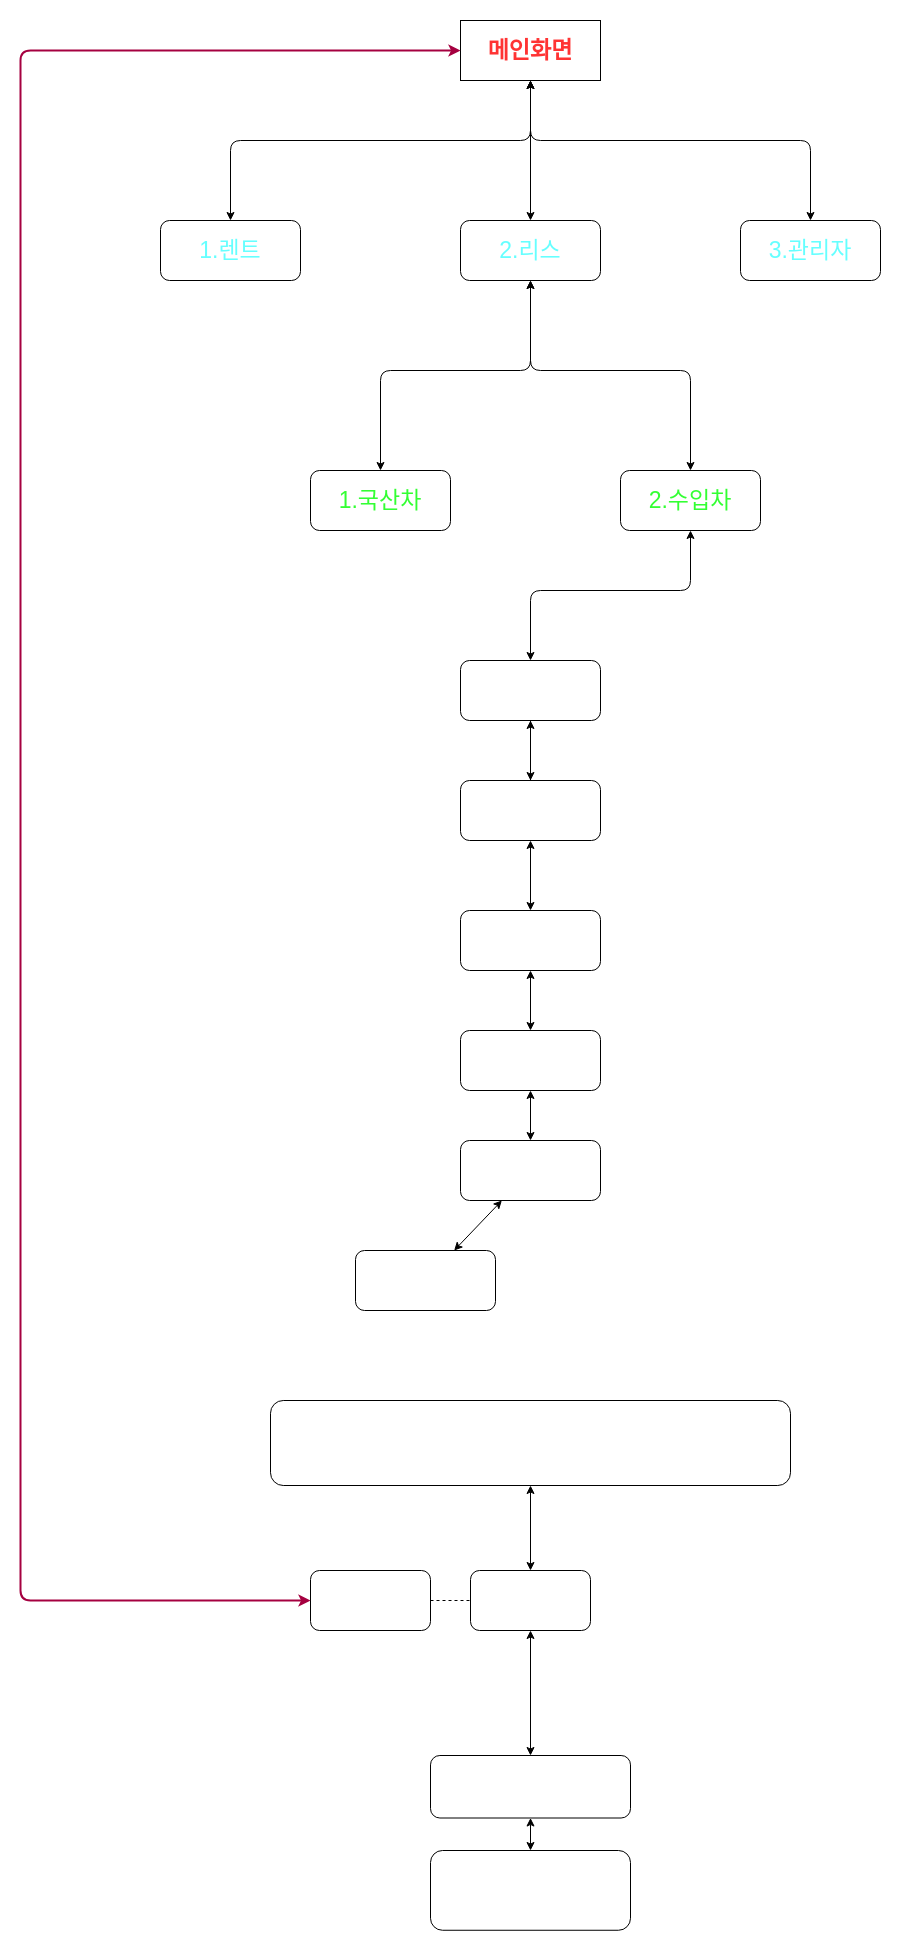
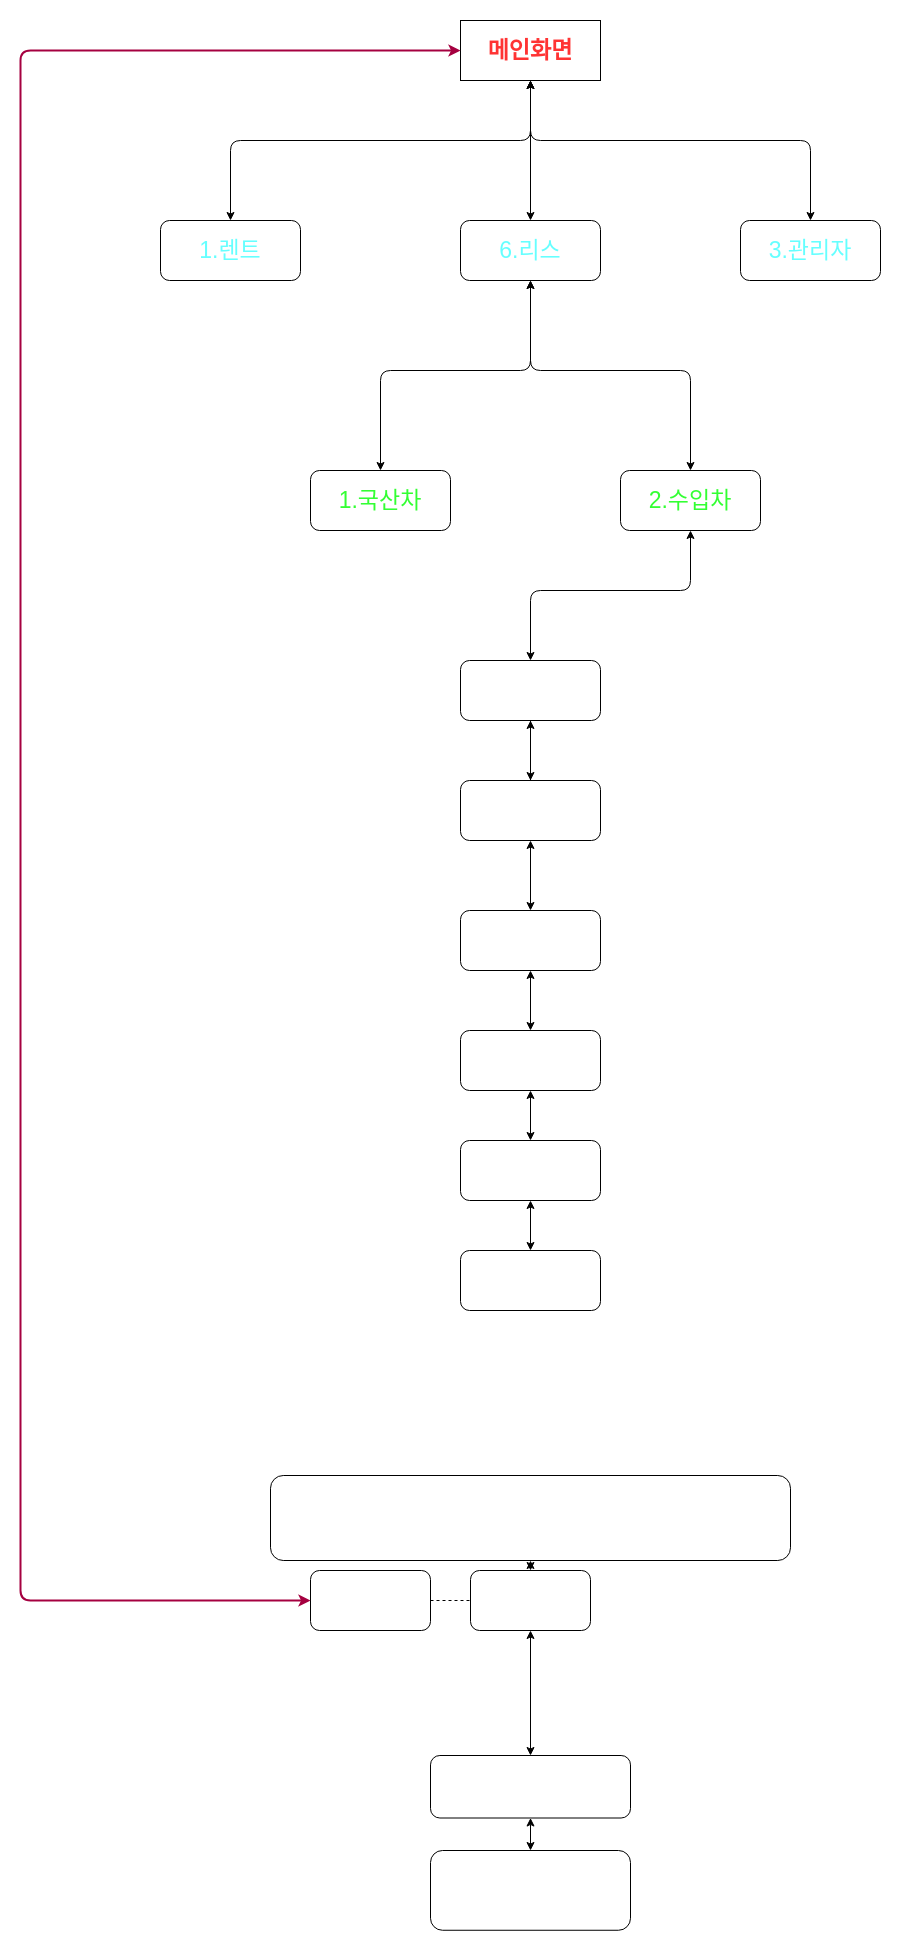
  <mxCell id="0" />
  <mxCell id="1" parent="0" />
  <mxCell id="2" value="메인화면" style="whiteSpace=wrap;html=1;fontSize=23;fontStyle=1;fontColor=#FF3333;rounded=0;" parent="1" vertex="1"><mxGeometry x="460" y="20" width="140" height="60" as="geometry" /></mxCell>
  <mxCell id="3" value="1.렌트" style="rounded=1;whiteSpace=wrap;html=1;fontSize=23;fontColor=#66FFFF;" parent="1" vertex="1"><mxGeometry x="160" y="220" width="140" height="60" as="geometry" /></mxCell>
  <mxCell id="4" value="1.국산차" style="rounded=1;whiteSpace=wrap;html=1;fontSize=23;fontColor=#33FF33;" parent="1" vertex="1"><mxGeometry x="310" y="470" width="140" height="60" as="geometry" /></mxCell>
  <mxCell id="5" style="edgeStyle=none;html=1;entryX=0.5;entryY=0;entryDx=0;entryDy=0;startArrow=classic;startFill=1;" parent="1" source="6" target="15" edge="1"><mxGeometry relative="1" as="geometry"><Array as="points"><mxPoint x="690" y="590" /><mxPoint x="530" y="590" /></Array></mxGeometry></mxCell>
  <mxCell id="6" value="2.수입차" style="rounded=1;whiteSpace=wrap;html=1;fontSize=23;fontColor=#33FF33;" parent="1" vertex="1"><mxGeometry x="620" y="470" width="140" height="60" as="geometry" /></mxCell>
- <mxCell id="7" value="2.리스" style="rounded=1;whiteSpace=wrap;html=1;fontSize=23;fontColor=#66FFFF;" parent="1" vertex="1"><mxGeometry x="460" y="220" width="140" height="60" as="geometry" /></mxCell>
+ <mxCell id="7" value="6.리스" style="rounded=1;whiteSpace=wrap;html=1;fontSize=23;fontColor=#66FFFF;" parent="1" vertex="1"><mxGeometry x="460" y="220" width="140" height="60" as="geometry" /></mxCell>
  <mxCell id="8" value="3.관리자" style="rounded=1;whiteSpace=wrap;html=1;fontSize=23;fontColor=#66FFFF;" parent="1" vertex="1"><mxGeometry x="740" y="220" width="140" height="60" as="geometry" /></mxCell>
  <mxCell id="9" value="" style="endArrow=classic;startArrow=classic;html=1;entryX=0.5;entryY=1;entryDx=0;entryDy=0;exitX=0.5;exitY=0;exitDx=0;exitDy=0;" parent="1" source="3" target="2" edge="1"><mxGeometry width="50" height="50" relative="1" as="geometry"><mxPoint x="40" y="860" as="sourcePoint" /><mxPoint x="90" y="810" as="targetPoint" /><Array as="points"><mxPoint x="230" y="140" /><mxPoint x="530" y="140" /></Array></mxGeometry></mxCell>
  <mxCell id="10" value="" style="endArrow=classic;startArrow=classic;html=1;exitX=0.5;exitY=0;exitDx=0;exitDy=0;entryX=0.5;entryY=1;entryDx=0;entryDy=0;" parent="1" source="7" target="2" edge="1"><mxGeometry width="50" height="50" relative="1" as="geometry"><mxPoint x="40" y="300" as="sourcePoint" /><mxPoint x="90" y="250" as="targetPoint" /><Array as="points" /></mxGeometry></mxCell>
  <mxCell id="11" value="" style="endArrow=classic;html=1;exitX=0.5;exitY=0;exitDx=0;exitDy=0;startArrow=classic;startFill=1;entryX=0.5;entryY=1;entryDx=0;entryDy=0;" parent="1" source="8" edge="1" target="2"><mxGeometry width="50" height="50" relative="1" as="geometry"><mxPoint x="560" y="300" as="sourcePoint" /><mxPoint x="530" y="90" as="targetPoint" /><Array as="points"><mxPoint x="810" y="140" /><mxPoint x="530" y="140" /></Array></mxGeometry></mxCell>
  <mxCell id="12" value="" style="endArrow=classic;startArrow=classic;html=1;entryX=0.5;entryY=1;entryDx=0;entryDy=0;exitX=0.5;exitY=0;exitDx=0;exitDy=0;" parent="1" source="4" target="7" edge="1"><mxGeometry width="50" height="50" relative="1" as="geometry"><mxPoint x="560" y="720" as="sourcePoint" /><mxPoint x="610" y="670" as="targetPoint" /><Array as="points"><mxPoint x="380" y="370" /><mxPoint x="530" y="370" /></Array></mxGeometry></mxCell>
  <mxCell id="13" value="" style="endArrow=classic;startArrow=classic;html=1;entryX=0.5;entryY=1;entryDx=0;entryDy=0;exitX=0.5;exitY=0;exitDx=0;exitDy=0;" parent="1" source="6" target="7" edge="1"><mxGeometry width="50" height="50" relative="1" as="geometry"><mxPoint x="560" y="720" as="sourcePoint" /><mxPoint x="610" y="670" as="targetPoint" /><Array as="points"><mxPoint x="690" y="370" /><mxPoint x="530" y="370" /></Array></mxGeometry></mxCell>
  <mxCell id="14" style="edgeStyle=none;html=1;fontColor=#FFFFFF;" parent="1" source="15" target="18" edge="1"><mxGeometry relative="1" as="geometry" /></mxCell>
  <mxCell id="15" value="브랜드 조회" style="rounded=1;whiteSpace=wrap;html=1;fontSize=23;fontColor=#FFFFFF;" parent="1" vertex="1"><mxGeometry x="460" y="660" width="140" height="60" as="geometry" /></mxCell>
  <mxCell id="16" style="edgeStyle=none;html=1;startArrow=classic;startFill=1;fontColor=#FFFFFF;" parent="1" source="18" target="20" edge="1"><mxGeometry relative="1" as="geometry" /></mxCell>
  <mxCell id="17" value="" style="edgeStyle=none;html=1;fontColor=#FFFFFF;" parent="1" source="18" target="15" edge="1"><mxGeometry relative="1" as="geometry" /></mxCell>
  <mxCell id="18" value="브랜드 선택" style="rounded=1;whiteSpace=wrap;html=1;fontSize=23;fontColor=#FFFFFF;" parent="1" vertex="1"><mxGeometry x="460" y="780" width="140" height="60" as="geometry" /></mxCell>
  <mxCell id="19" style="edgeStyle=none;html=1;entryX=0.5;entryY=0;entryDx=0;entryDy=0;startArrow=classic;startFill=1;fontColor=#FFFFFF;" parent="1" source="20" target="22" edge="1"><mxGeometry relative="1" as="geometry" /></mxCell>
  <mxCell id="20" value="차종 조회" style="rounded=1;whiteSpace=wrap;html=1;fontSize=23;fontColor=#FFFFFF;" parent="1" vertex="1"><mxGeometry x="460" y="910" width="140" height="60" as="geometry" /></mxCell>
  <mxCell id="21" style="edgeStyle=none;html=1;entryX=0.5;entryY=0;entryDx=0;entryDy=0;startArrow=classic;startFill=1;fontColor=#FFFFFF;" parent="1" source="22" target="24" edge="1"><mxGeometry relative="1" as="geometry" /></mxCell>
  <mxCell id="22" value="차종 선택" style="rounded=1;whiteSpace=wrap;html=1;fontSize=23;fontColor=#FFFFFF;" parent="1" vertex="1"><mxGeometry x="460" y="1030" width="140" height="60" as="geometry" /></mxCell>
  <mxCell id="23" style="edgeStyle=none;html=1;startArrow=classic;startFill=1;fontColor=#FFFFFF;" parent="1" source="24" target="25" edge="1"><mxGeometry relative="1" as="geometry" /></mxCell>
  <mxCell id="24" value="등급 조회" style="rounded=1;whiteSpace=wrap;html=1;fontSize=23;fontColor=#FFFFFF;" parent="1" vertex="1"><mxGeometry x="460" y="1140" width="140" height="60" as="geometry" /></mxCell>
- <mxCell id="25" value="등급 선택" style="rounded=1;whiteSpace=wrap;html=1;fontSize=23;fontColor=#FFFFFF;" parent="1" vertex="1"><mxGeometry x="355" y="1250" width="140" height="60" as="geometry" /></mxCell>
+ <mxCell id="25" value="등급 선택" style="rounded=1;whiteSpace=wrap;html=1;fontSize=23;fontColor=#FFFFFF;" parent="1" vertex="1"><mxGeometry x="460" y="1250" width="140" height="60" as="geometry" /></mxCell>
  <mxCell id="26" value="" style="edgeStyle=none;html=1;startArrow=classic;startFill=1;fontColor=#FFFFFF;" parent="1" source="27" target="29" edge="1"><mxGeometry relative="1" as="geometry" /></mxCell>
- <mxCell id="27" value="보증금 / 선납금 / 잔존가치 / 계약기간 / 월이용료" style="rounded=1;whiteSpace=wrap;html=1;fontSize=23;fontColor=#FFFFFF;" parent="1" vertex="1"><mxGeometry x="270" y="1400" width="520" height="85" as="geometry" /></mxCell>
+ <mxCell id="27" value="보증금 / 선납금 / 잔존가치 / 계약기간 / 월이용료" style="rounded=1;whiteSpace=wrap;html=1;fontSize=23;fontColor=#FFFFFF;" parent="1" vertex="1"><mxGeometry x="270" y="1475" width="520" height="85" as="geometry" /></mxCell>
  <mxCell id="28" value="" style="edgeStyle=none;html=1;startArrow=classic;startFill=1;fontColor=#FFFFFF;" parent="1" source="29" target="31" edge="1"><mxGeometry relative="1" as="geometry" /></mxCell>
- <mxCell id="29" value="1.상담신청" style="whiteSpace=wrap;html=1;fontSize=23;fontColor=#FFFFFF;rounded=1;" parent="1" vertex="1"><mxGeometry x="470" y="1570" width="120" height="60" as="geometry" /></mxCell>
+ <mxCell id="29" value="3.상담신청" style="whiteSpace=wrap;html=1;fontSize=23;fontColor=#FFFFFF;rounded=1;" parent="1" vertex="1"><mxGeometry x="470" y="1570" width="120" height="60" as="geometry" /></mxCell>
  <mxCell id="30" value="" style="edgeStyle=none;html=1;startArrow=classic;startFill=1;fontColor=#FFFFFF;" parent="1" source="31" target="32" edge="1"><mxGeometry relative="1" as="geometry" /></mxCell>
  <mxCell id="31" value="이름 / 연락처" style="whiteSpace=wrap;html=1;fontSize=23;fontColor=#FFFFFF;rounded=1;" parent="1" vertex="1"><mxGeometry x="430" y="1755" width="200" height="62.5" as="geometry" /></mxCell>
  <mxCell id="32" value="접수성공&lt;br&gt;접수번호 출력" style="whiteSpace=wrap;html=1;fontSize=23;fontColor=#FFFFFF;rounded=1;" parent="1" vertex="1"><mxGeometry x="430" y="1850" width="200" height="79.75" as="geometry" /></mxCell>
  <mxCell id="33" value="0.처음으로" style="whiteSpace=wrap;html=1;fontSize=23;fontColor=#FFFFFF;rounded=1;" parent="1" vertex="1"><mxGeometry x="310" y="1570" width="120" height="60" as="geometry" /></mxCell>
  <mxCell id="34" value="" style="endArrow=classic;startArrow=classic;html=1;entryX=0;entryY=0.5;entryDx=0;entryDy=0;exitX=0;exitY=0.5;exitDx=0;exitDy=0;fillColor=#d80073;strokeColor=#A50040;strokeWidth=2;" parent="1" source="2" target="33" edge="1"><mxGeometry width="50" height="50" relative="1" as="geometry"><mxPoint x="380" y="1530" as="sourcePoint" /><mxPoint x="430" y="1480" as="targetPoint" /><Array as="points"><mxPoint x="20" y="50" /><mxPoint x="20" y="1600" /></Array></mxGeometry></mxCell>
  <mxCell id="35" value="" style="endArrow=none;dashed=1;html=1;exitX=1;exitY=0.5;exitDx=0;exitDy=0;entryX=0;entryY=0.5;entryDx=0;entryDy=0;fontColor=#FFFFFF;" edge="1" parent="1" source="33" target="29"><mxGeometry width="50" height="50" relative="1" as="geometry"><mxPoint x="430" y="1460" as="sourcePoint" /><mxPoint x="480" y="1410" as="targetPoint" /></mxGeometry></mxCell>
